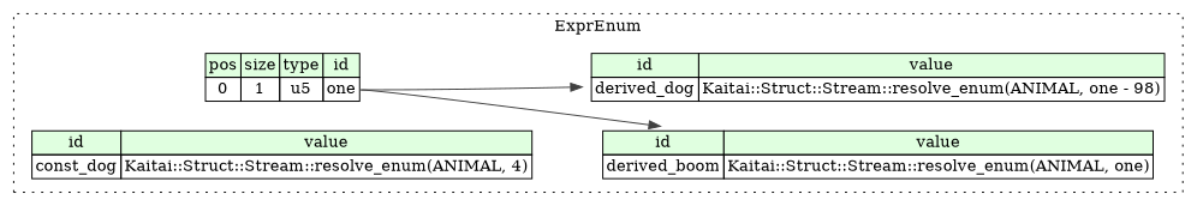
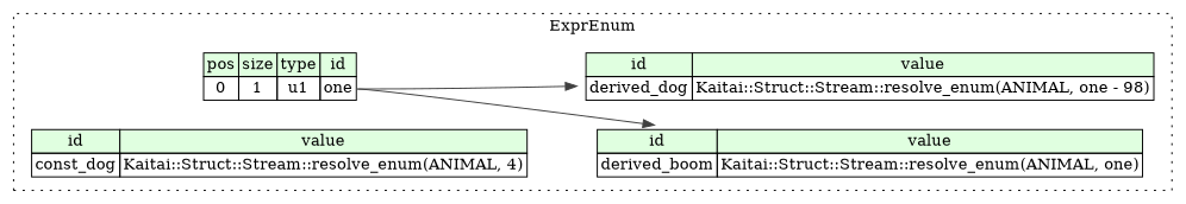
  digraph {
    rankdir=LR
    node [shape=plaintext]
    edge [color="#404040" tailport=one_type]
-   n1 [label=<<TABLE BORDER="0" CELLBORDER="1" CELLSPACING="0"> 			<TR><TD BGCOLOR="#E0FFE0">pos</TD><TD BGCOLOR="#E0FFE0">size</TD><TD BGCOLOR="#E0FFE0">type</TD><TD BGCOLOR="#E0FFE0">id</TD></TR> 			<TR><TD PORT="one_pos">0</TD><TD PORT="one_size">1</TD><TD>u5</TD><TD PORT="one_type">one</TD></TR> 		</TABLE>>]
+   n1 [label=<<TABLE BORDER="0" CELLBORDER="1" CELLSPACING="0"> 			<TR><TD BGCOLOR="#E0FFE0">pos</TD><TD BGCOLOR="#E0FFE0">size</TD><TD BGCOLOR="#E0FFE0">type</TD><TD BGCOLOR="#E0FFE0">id</TD></TR> 			<TR><TD PORT="one_pos">0</TD><TD PORT="one_size">1</TD><TD>u1</TD><TD PORT="one_type">one</TD></TR> 		</TABLE>>]
    n2 [label=<<TABLE BORDER="0" CELLBORDER="1" CELLSPACING="0"> 			<TR><TD BGCOLOR="#E0FFE0">id</TD><TD BGCOLOR="#E0FFE0">value</TD></TR> 			<TR><TD>const_dog</TD><TD>Kaitai::Struct::Stream::resolve_enum(ANIMAL, 4)</TD></TR> 		</TABLE>>]
    n3 [label=<<TABLE BORDER="0" CELLBORDER="1" CELLSPACING="0"> 			<TR><TD BGCOLOR="#E0FFE0">id</TD><TD BGCOLOR="#E0FFE0">value</TD></TR> 			<TR><TD>derived_boom</TD><TD>Kaitai::Struct::Stream::resolve_enum(ANIMAL, one)</TD></TR> 		</TABLE>>]
    n4 [label=<<TABLE BORDER="0" CELLBORDER="1" CELLSPACING="0"> 			<TR><TD BGCOLOR="#E0FFE0">id</TD><TD BGCOLOR="#E0FFE0">value</TD></TR> 			<TR><TD>derived_dog</TD><TD>Kaitai::Struct::Stream::resolve_enum(ANIMAL, one - 98)</TD></TR> 		</TABLE>>]
    subgraph cluster_1 {
      label=ExprEnum
      style=dotted
      n1
      n2
      n3
      n4
    }
    n1 -> n3
    n1 -> n4
  }
